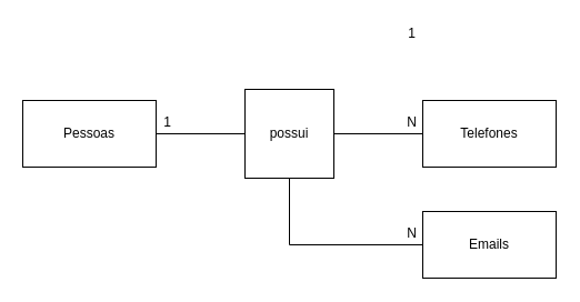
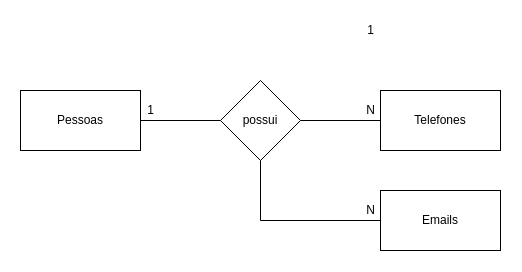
  <mxCell id="0" />
  <mxCell id="1" parent="0" />
  <mxCell id="2" style="edgeStyle=orthogonalEdgeStyle;rounded=0;orthogonalLoop=1;jettySize=auto;html=1;exitX=1;exitY=0.5;exitDx=0;exitDy=0;entryX=0;entryY=0.5;entryDx=0;entryDy=0;endArrow=none;endFill=0;" parent="1" source="3" target="7" edge="1"><mxGeometry relative="1" as="geometry" /></mxCell>
  <mxCell id="3" value="Pessoas" style="rounded=0;whiteSpace=wrap;html=1;" parent="1" vertex="1"><mxGeometry x="20" y="90" width="120" height="60" as="geometry" /></mxCell>
  <mxCell id="4" value="Telefones" style="rounded=0;whiteSpace=wrap;html=1;" parent="1" vertex="1"><mxGeometry x="380" y="90" width="120" height="60" as="geometry" /></mxCell>
  <mxCell id="5" style="edgeStyle=orthogonalEdgeStyle;rounded=0;orthogonalLoop=1;jettySize=auto;html=1;exitX=1;exitY=0.5;exitDx=0;exitDy=0;entryX=0;entryY=0.5;entryDx=0;entryDy=0;endArrow=none;endFill=0;" parent="1" source="7" target="4" edge="1"><mxGeometry relative="1" as="geometry" /></mxCell>
  <mxCell id="6" style="edgeStyle=orthogonalEdgeStyle;rounded=0;orthogonalLoop=1;jettySize=auto;html=1;exitX=0.5;exitY=1;exitDx=0;exitDy=0;entryX=0;entryY=0.5;entryDx=0;entryDy=0;endArrow=none;endFill=0;" parent="1" source="7" target="10" edge="1"><mxGeometry relative="1" as="geometry" /></mxCell>
- <mxCell id="7" value="possui" style="whiteSpace=wrap;html=1;rounded=0;" parent="1" vertex="1"><mxGeometry x="220" y="80" width="80" height="80" as="geometry" /></mxCell>
+ <mxCell id="7" value="possui" style="rhombus;whiteSpace=wrap;html=1;" parent="1" vertex="1"><mxGeometry x="220" y="80" width="80" height="80" as="geometry" /></mxCell>
  <mxCell id="8" value="1" style="text;html=1;align=center;verticalAlign=middle;resizable=0;points=[];autosize=1;" parent="1" vertex="1"><mxGeometry x="140" y="100" width="20" height="20" as="geometry" /></mxCell>
  <mxCell id="9" value="N" style="text;html=1;align=center;verticalAlign=middle;resizable=0;points=[];autosize=1;" parent="1" vertex="1"><mxGeometry x="360" y="100" width="20" height="20" as="geometry" /></mxCell>
  <mxCell id="10" value="Emails" style="rounded=0;whiteSpace=wrap;html=1;" parent="1" vertex="1"><mxGeometry x="380" y="190" width="120" height="60" as="geometry" /></mxCell>
  <mxCell id="11" value="N" style="text;html=1;align=center;verticalAlign=middle;resizable=0;points=[];autosize=1;" parent="1" vertex="1"><mxGeometry x="360" y="200" width="20" height="20" as="geometry" /></mxCell>
  <mxCell id="12" value="1" style="text;html=1;align=center;verticalAlign=middle;resizable=0;points=[];autosize=1;" parent="1" vertex="1"><mxGeometry x="360" y="20" width="20" height="20" as="geometry" /></mxCell>
